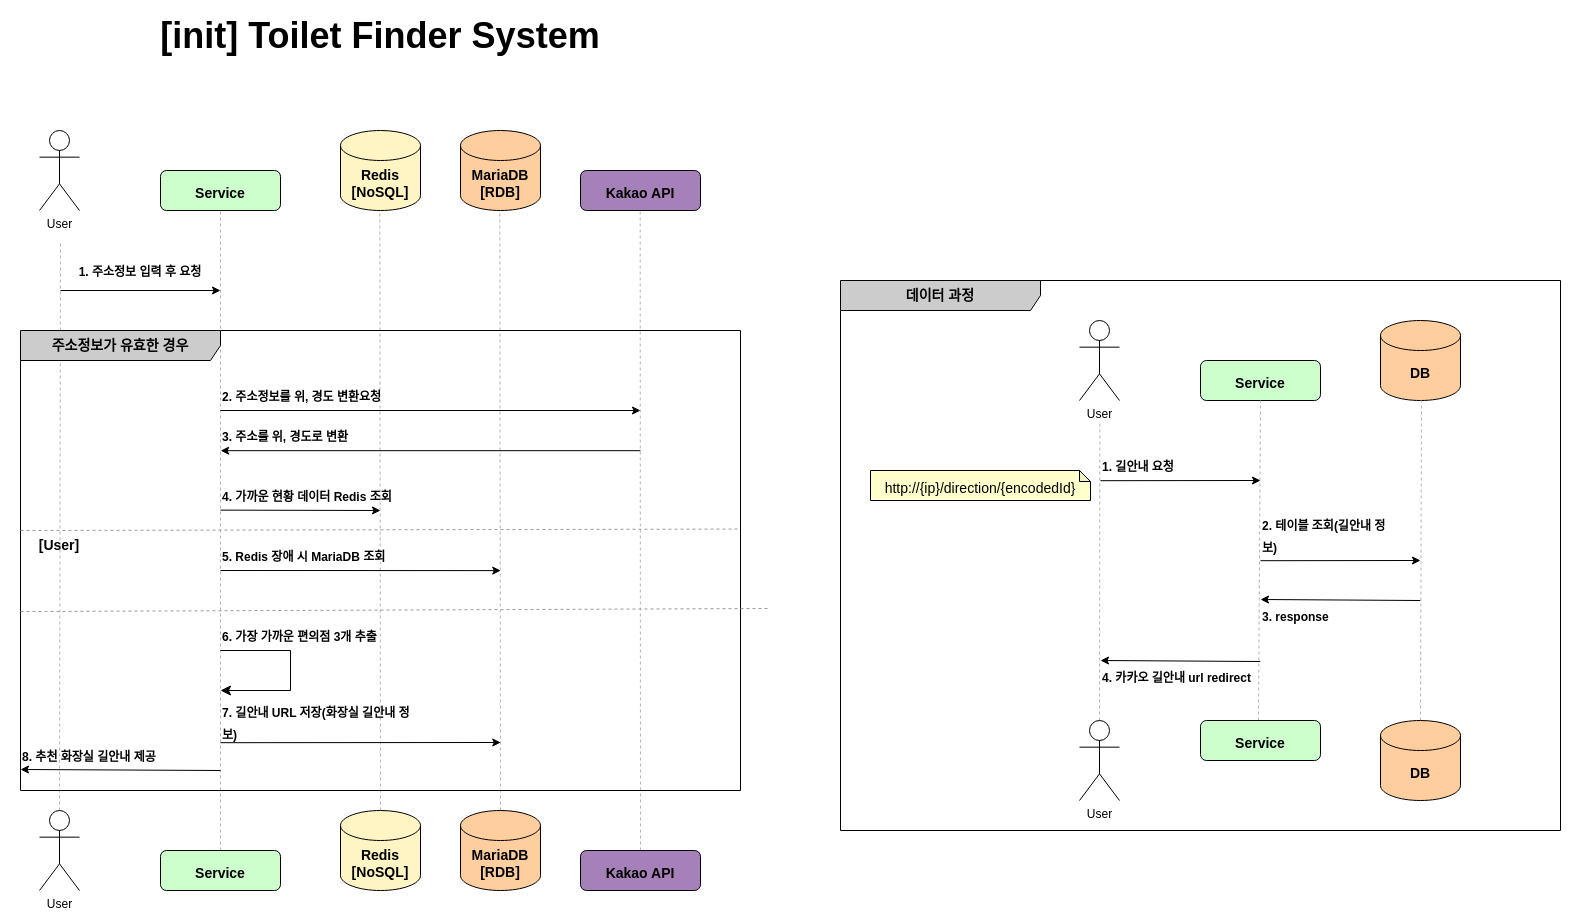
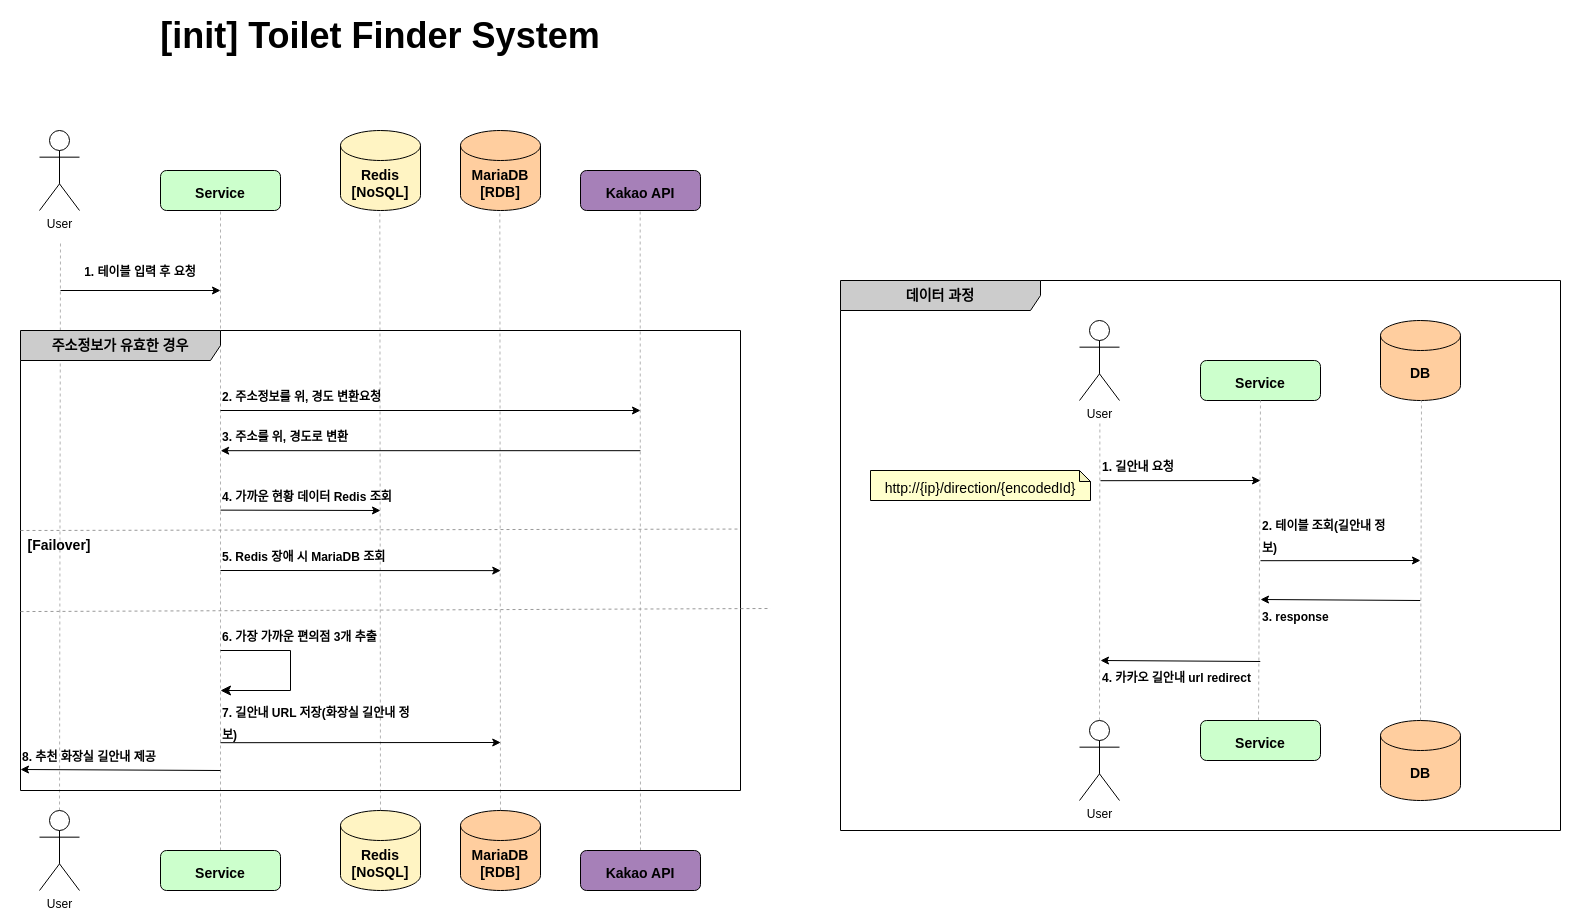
  <mxCell id="0" />
  <mxCell id="1" parent="0" />
  <mxCell id="2" value="User" style="shape=umlActor;verticalLabelPosition=bottom;verticalAlign=top;html=1;outlineConnect=0;" parent="1" vertex="1"><mxGeometry x="39" y="130" width="40" height="80" as="geometry" /></mxCell>
  <mxCell id="3" value="&lt;font style=&quot;font-size: 36px;&quot;&gt;&lt;b style=&quot;&quot;&gt;[init] Toilet&lt;/b&gt;&lt;/font&gt;&lt;b style=&quot;font-size: 36px; background-color: initial;&quot;&gt;&amp;nbsp;Finder System&lt;/b&gt;" style="text;html=1;strokeColor=none;fillColor=none;align=center;verticalAlign=middle;whiteSpace=wrap;rounded=0;" parent="1" vertex="1"><mxGeometry x="20" y="20" width="720" height="30" as="geometry" /></mxCell>
  <mxCell id="4" value="&lt;font style=&quot;font-size: 14px;&quot;&gt;&lt;b&gt;Service&lt;/b&gt;&lt;/font&gt;" style="rounded=1;whiteSpace=wrap;html=1;fontSize=24;fillColor=#CCFFCC;" parent="1" vertex="1"><mxGeometry x="160" y="170" width="120" height="40" as="geometry" /></mxCell>
  <mxCell id="5" value="" style="endArrow=none;dashed=1;html=1;rounded=0;fontSize=18;strokeColor=#B3B3B3;exitX=0.5;exitY=0;exitDx=0;exitDy=0;exitPerimeter=0;" parent="1" source="33" edge="1"><mxGeometry width="50" height="50" relative="1" as="geometry"><mxPoint x="60" y="690" as="sourcePoint" /><mxPoint x="60" y="240" as="targetPoint" /></mxGeometry></mxCell>
  <mxCell id="6" value="" style="endArrow=none;dashed=1;html=1;rounded=0;fontSize=18;strokeColor=#B3B3B3;exitX=0.5;exitY=0;exitDx=0;exitDy=0;" parent="1" source="34" edge="1"><mxGeometry width="50" height="50" relative="1" as="geometry"><mxPoint x="220" y="690" as="sourcePoint" /><mxPoint x="220" y="210" as="targetPoint" /></mxGeometry></mxCell>
  <mxCell id="7" value="" style="endArrow=classic;html=1;rounded=0;fontSize=18;" parent="1" edge="1"><mxGeometry width="50" height="50" relative="1" as="geometry"><mxPoint x="60" y="290" as="sourcePoint" /><mxPoint x="220" y="290" as="targetPoint" /></mxGeometry></mxCell>
- <mxCell id="8" value="&lt;font style=&quot;font-size: 12px;&quot;&gt;1. 주소정보 입력 후 요청&lt;/font&gt;" style="text;html=1;strokeColor=none;fillColor=none;align=center;verticalAlign=middle;whiteSpace=wrap;rounded=0;fontSize=18;fontStyle=1" parent="1" vertex="1"><mxGeometry x="60" y="255" width="160" height="30" as="geometry" /></mxCell>
+ <mxCell id="8" value="&lt;font style=&quot;font-size: 12px;&quot;&gt;1. 테이블 입력 후 요청&lt;/font&gt;" style="text;html=1;strokeColor=none;fillColor=none;align=center;verticalAlign=middle;whiteSpace=wrap;rounded=0;fontSize=18;fontStyle=1" parent="1" vertex="1"><mxGeometry x="60" y="255" width="160" height="30" as="geometry" /></mxCell>
  <mxCell id="9" value="&lt;font style=&quot;font-size: 14px;&quot;&gt;&lt;b&gt;Redis&lt;br&gt;[NoSQL]&lt;br&gt;&lt;/b&gt;&lt;/font&gt;" style="shape=cylinder3;whiteSpace=wrap;html=1;boundedLbl=1;backgroundOutline=1;size=15;fontSize=12;fillColor=#FFF4C3;" parent="1" vertex="1"><mxGeometry x="340" y="130" width="80" height="80" as="geometry" /></mxCell>
  <mxCell id="10" value="&lt;font style=&quot;font-size: 14px;&quot;&gt;&lt;b style=&quot;border-color: var(--border-color);&quot;&gt;MariaDB&lt;/b&gt;&lt;b&gt;&lt;br&gt;[RDB]&lt;br&gt;&lt;/b&gt;&lt;/font&gt;" style="shape=cylinder3;whiteSpace=wrap;html=1;boundedLbl=1;backgroundOutline=1;size=15;fontSize=12;fillColor=#FFCE9F;" parent="1" vertex="1"><mxGeometry x="460" y="130" width="80" height="80" as="geometry" /></mxCell>
  <mxCell id="11" value="" style="endArrow=none;dashed=1;html=1;rounded=0;fontSize=18;strokeColor=#B3B3B3;exitX=0.5;exitY=0;exitDx=0;exitDy=0;exitPerimeter=0;" parent="1" source="35" edge="1"><mxGeometry width="50" height="50" relative="1" as="geometry"><mxPoint x="379.33" y="690" as="sourcePoint" /><mxPoint x="379.33" y="210" as="targetPoint" /></mxGeometry></mxCell>
  <mxCell id="12" value="" style="endArrow=none;dashed=1;html=1;rounded=0;fontSize=18;strokeColor=#B3B3B3;exitX=0.5;exitY=0;exitDx=0;exitDy=0;exitPerimeter=0;" parent="1" source="36" edge="1"><mxGeometry width="50" height="50" relative="1" as="geometry"><mxPoint x="499.33" y="690" as="sourcePoint" /><mxPoint x="499.33" y="210" as="targetPoint" /></mxGeometry></mxCell>
  <mxCell id="13" value="&lt;font style=&quot;font-size: 14px;&quot;&gt;&lt;b&gt;Kakao API&lt;/b&gt;&lt;/font&gt;" style="rounded=1;whiteSpace=wrap;html=1;fontSize=24;fillColor=#A680B8;arcSize=15;" parent="1" vertex="1"><mxGeometry x="580" y="170" width="120" height="40" as="geometry" /></mxCell>
  <mxCell id="14" value="" style="endArrow=none;dashed=1;html=1;rounded=0;fontSize=18;strokeColor=#B3B3B3;exitX=0.5;exitY=0;exitDx=0;exitDy=0;" parent="1" source="37" edge="1"><mxGeometry width="50" height="50" relative="1" as="geometry"><mxPoint x="639.68" y="690" as="sourcePoint" /><mxPoint x="639.68" y="210" as="targetPoint" /></mxGeometry></mxCell>
  <mxCell id="15" value="&lt;b&gt;주소정보가 유효한 경우&lt;/b&gt;" style="shape=umlFrame;whiteSpace=wrap;html=1;fontSize=14;fillColor=#CCCCCC;width=200;height=30;" parent="1" vertex="1"><mxGeometry x="20" y="330" width="720" height="460" as="geometry" /></mxCell>
  <mxCell id="16" value="" style="endArrow=classic;html=1;rounded=0;fontSize=18;" parent="1" edge="1"><mxGeometry width="50" height="50" relative="1" as="geometry"><mxPoint x="220" y="410" as="sourcePoint" /><mxPoint x="640" y="410" as="targetPoint" /></mxGeometry></mxCell>
  <mxCell id="17" value="&lt;font style=&quot;font-size: 12px;&quot;&gt;2. 주소정보를 위, 경도 변환요청&lt;/font&gt;" style="text;html=1;strokeColor=none;fillColor=none;align=left;verticalAlign=middle;whiteSpace=wrap;rounded=0;fontSize=18;fontStyle=1" parent="1" vertex="1"><mxGeometry x="220" y="380" width="290" height="30" as="geometry" /></mxCell>
  <mxCell id="18" value="" style="endArrow=classic;html=1;rounded=0;fontSize=18;exitX=0.861;exitY=0.333;exitDx=0;exitDy=0;exitPerimeter=0;entryX=0.278;entryY=0.333;entryDx=0;entryDy=0;entryPerimeter=0;" parent="1" edge="1"><mxGeometry width="50" height="50" relative="1" as="geometry"><mxPoint x="639.92" y="450.18" as="sourcePoint" /><mxPoint x="220.16" y="450.18" as="targetPoint" /></mxGeometry></mxCell>
  <mxCell id="19" value="&lt;font style=&quot;font-size: 12px;&quot;&gt;3. 주소를 위, 경도로 변환&lt;/font&gt;" style="text;html=1;strokeColor=none;fillColor=none;align=left;verticalAlign=middle;whiteSpace=wrap;rounded=0;fontSize=18;fontStyle=1" parent="1" vertex="1"><mxGeometry x="220" y="420" width="290" height="30" as="geometry" /></mxCell>
  <mxCell id="20" value="" style="endArrow=none;dashed=1;html=1;rounded=0;strokeColor=#999999;fontSize=14;exitX=0;exitY=0.45;exitDx=0;exitDy=0;exitPerimeter=0;entryX=1;entryY=0.446;entryDx=0;entryDy=0;entryPerimeter=0;" parent="1" edge="1"><mxGeometry width="50" height="50" relative="1" as="geometry"><mxPoint x="20" y="530" as="sourcePoint" /><mxPoint x="740" y="528.56" as="targetPoint" /></mxGeometry></mxCell>
  <mxCell id="21" value="" style="endArrow=none;dashed=1;html=1;rounded=0;strokeColor=#999999;fontSize=14;exitX=0;exitY=0.45;exitDx=0;exitDy=0;exitPerimeter=0;entryX=1;entryY=0.446;entryDx=0;entryDy=0;entryPerimeter=0;" parent="1" edge="1"><mxGeometry width="50" height="50" relative="1" as="geometry"><mxPoint x="20" y="611.06" as="sourcePoint" /><mxPoint x="770" y="608" as="targetPoint" /></mxGeometry></mxCell>
- <mxCell id="22" value="&lt;b&gt;[User]&lt;/b&gt;" style="text;html=1;strokeColor=none;fillColor=none;align=center;verticalAlign=middle;whiteSpace=wrap;rounded=0;fontSize=14;" parent="1" vertex="1"><mxGeometry x="29" y="530" width="60" height="30" as="geometry" /></mxCell>
+ <mxCell id="22" value="&lt;b&gt;[Failover]&lt;/b&gt;" style="text;html=1;strokeColor=none;fillColor=none;align=center;verticalAlign=middle;whiteSpace=wrap;rounded=0;fontSize=14;" parent="1" vertex="1"><mxGeometry x="29" y="530" width="60" height="30" as="geometry" /></mxCell>
  <mxCell id="23" value="" style="endArrow=classic;html=1;rounded=0;fontSize=18;" parent="1" edge="1"><mxGeometry width="50" height="50" relative="1" as="geometry"><mxPoint x="220" y="509.63" as="sourcePoint" /><mxPoint x="380" y="510" as="targetPoint" /></mxGeometry></mxCell>
  <mxCell id="24" value="&lt;font style=&quot;font-size: 12px;&quot;&gt;4. 가까운 현황 데이터 Redis 조회&lt;/font&gt;" style="text;html=1;strokeColor=none;fillColor=none;align=left;verticalAlign=middle;whiteSpace=wrap;rounded=0;fontSize=18;fontStyle=1" parent="1" vertex="1"><mxGeometry x="220" y="480" width="200" height="30" as="geometry" /></mxCell>
  <mxCell id="25" value="" style="endArrow=classic;html=1;rounded=0;fontSize=18;entryX=0.667;entryY=0.522;entryDx=0;entryDy=0;entryPerimeter=0;" parent="1" target="15" edge="1"><mxGeometry width="50" height="50" relative="1" as="geometry"><mxPoint x="220" y="570" as="sourcePoint" /><mxPoint x="640" y="570" as="targetPoint" /></mxGeometry></mxCell>
  <mxCell id="26" value="&lt;font style=&quot;font-size: 12px;&quot;&gt;5. Redis 장애 시 MariaDB 조회&lt;/font&gt;" style="text;html=1;strokeColor=none;fillColor=none;align=left;verticalAlign=middle;whiteSpace=wrap;rounded=0;fontSize=18;fontStyle=1" parent="1" vertex="1"><mxGeometry x="220" y="540" width="200" height="30" as="geometry" /></mxCell>
  <mxCell id="27" value="" style="edgeStyle=segmentEdgeStyle;endArrow=classic;html=1;curved=0;rounded=0;endSize=8;startSize=8;strokeColor=#000000;fontSize=14;" parent="1" edge="1"><mxGeometry width="50" height="50" relative="1" as="geometry"><mxPoint x="220" y="650" as="sourcePoint" /><mxPoint x="220" y="690" as="targetPoint" /><Array as="points"><mxPoint x="290" y="650" /><mxPoint x="290" y="690" /></Array></mxGeometry></mxCell>
  <mxCell id="28" value="&lt;font style=&quot;font-size: 12px;&quot;&gt;6. 가장 가까운 편의점 3개 추출&lt;/font&gt;" style="text;html=1;strokeColor=none;fillColor=none;align=left;verticalAlign=middle;whiteSpace=wrap;rounded=0;fontSize=18;fontStyle=1" parent="1" vertex="1"><mxGeometry x="220" y="620" width="200" height="30" as="geometry" /></mxCell>
  <mxCell id="29" value="" style="endArrow=classic;html=1;rounded=0;fontSize=18;entryX=0.667;entryY=0.545;entryDx=0;entryDy=0;entryPerimeter=0;" parent="1" edge="1"><mxGeometry width="50" height="50" relative="1" as="geometry"><mxPoint x="220" y="742.2" as="sourcePoint" /><mxPoint x="500.24" y="742" as="targetPoint" /></mxGeometry></mxCell>
  <mxCell id="30" value="&lt;font style=&quot;font-size: 12px;&quot;&gt;7. 길안내 URL 저장(화장실 길안내 정보)&lt;/font&gt;" style="text;html=1;strokeColor=none;fillColor=none;align=left;verticalAlign=middle;whiteSpace=wrap;rounded=0;fontSize=18;fontStyle=1" parent="1" vertex="1"><mxGeometry x="220" y="707" width="200" height="30" as="geometry" /></mxCell>
  <mxCell id="31" value="" style="endArrow=classic;html=1;rounded=0;fontSize=18;exitX=0.861;exitY=0.333;exitDx=0;exitDy=0;exitPerimeter=0;" parent="1" edge="1"><mxGeometry width="50" height="50" relative="1" as="geometry"><mxPoint x="220" y="770" as="sourcePoint" /><mxPoint x="20" y="769" as="targetPoint" /></mxGeometry></mxCell>
  <mxCell id="32" value="&lt;font style=&quot;font-size: 12px;&quot;&gt;8. 추천 화장실 길안내 제공&lt;/font&gt;" style="text;html=1;strokeColor=none;fillColor=none;align=left;verticalAlign=middle;whiteSpace=wrap;rounded=0;fontSize=18;fontStyle=1" parent="1" vertex="1"><mxGeometry x="20" y="740" width="200" height="30" as="geometry" /></mxCell>
  <mxCell id="33" value="User" style="shape=umlActor;verticalLabelPosition=bottom;verticalAlign=top;html=1;outlineConnect=0;" parent="1" vertex="1"><mxGeometry x="39" y="810" width="40" height="80" as="geometry" /></mxCell>
  <mxCell id="34" value="&lt;font style=&quot;font-size: 14px;&quot;&gt;&lt;b&gt;Service&lt;/b&gt;&lt;/font&gt;" style="rounded=1;whiteSpace=wrap;html=1;fontSize=24;fillColor=#CCFFCC;" parent="1" vertex="1"><mxGeometry x="160" y="850" width="120" height="40" as="geometry" /></mxCell>
  <mxCell id="35" value="&lt;font style=&quot;font-size: 14px;&quot;&gt;&lt;b&gt;Redis&lt;br&gt;[NoSQL]&lt;br&gt;&lt;/b&gt;&lt;/font&gt;" style="shape=cylinder3;whiteSpace=wrap;html=1;boundedLbl=1;backgroundOutline=1;size=15;fontSize=12;fillColor=#FFF4C3;" parent="1" vertex="1"><mxGeometry x="340" y="810" width="80" height="80" as="geometry" /></mxCell>
  <mxCell id="36" value="&lt;font style=&quot;font-size: 14px;&quot;&gt;&lt;b&gt;MariaDB&lt;br&gt;[RDB]&lt;br&gt;&lt;/b&gt;&lt;/font&gt;" style="shape=cylinder3;whiteSpace=wrap;html=1;boundedLbl=1;backgroundOutline=1;size=15;fontSize=12;fillColor=#FFCE9F;" parent="1" vertex="1"><mxGeometry x="460" y="810" width="80" height="80" as="geometry" /></mxCell>
  <mxCell id="37" value="&lt;font style=&quot;font-size: 14px;&quot;&gt;&lt;b&gt;Kakao API&lt;/b&gt;&lt;/font&gt;" style="rounded=1;whiteSpace=wrap;html=1;fontSize=24;fillColor=#A680B8;arcSize=15;" parent="1" vertex="1"><mxGeometry x="580" y="850" width="120" height="40" as="geometry" /></mxCell>
  <mxCell id="38" value="User" style="shape=umlActor;verticalLabelPosition=bottom;verticalAlign=top;html=1;outlineConnect=0;" parent="1" vertex="1"><mxGeometry x="1079" y="320" width="40" height="80" as="geometry" /></mxCell>
  <mxCell id="39" value="&lt;font style=&quot;font-size: 14px;&quot;&gt;&lt;b&gt;Service&lt;/b&gt;&lt;/font&gt;" style="rounded=1;whiteSpace=wrap;html=1;fontSize=24;fillColor=#CCFFCC;" parent="1" vertex="1"><mxGeometry x="1200" y="360" width="120" height="40" as="geometry" /></mxCell>
  <mxCell id="40" value="" style="endArrow=none;dashed=1;html=1;rounded=0;fontSize=18;strokeColor=#B3B3B3;" parent="1" edge="1"><mxGeometry width="50" height="50" relative="1" as="geometry"><mxPoint x="1099" y="720" as="sourcePoint" /><mxPoint x="1099.38" y="420" as="targetPoint" /></mxGeometry></mxCell>
  <mxCell id="41" value="" style="endArrow=none;dashed=1;html=1;rounded=0;fontSize=18;strokeColor=#B3B3B3;" parent="1" edge="1"><mxGeometry width="50" height="50" relative="1" as="geometry"><mxPoint x="1258" y="720" as="sourcePoint" /><mxPoint x="1260" y="400" as="targetPoint" /></mxGeometry></mxCell>
  <mxCell id="42" value="&lt;font style=&quot;font-size: 14px;&quot;&gt;&lt;b&gt;DB&lt;br&gt;&lt;/b&gt;&lt;/font&gt;" style="shape=cylinder3;whiteSpace=wrap;html=1;boundedLbl=1;backgroundOutline=1;size=15;fontSize=12;fillColor=#FFCE9F;" parent="1" vertex="1"><mxGeometry x="1380" y="320" width="80" height="80" as="geometry" /></mxCell>
  <mxCell id="43" value="" style="endArrow=none;dashed=1;html=1;rounded=0;fontSize=18;strokeColor=#B3B3B3;exitX=0.5;exitY=0;exitDx=0;exitDy=0;exitPerimeter=0;" parent="1" source="51" edge="1"><mxGeometry width="50" height="50" relative="1" as="geometry"><mxPoint x="1418" y="710" as="sourcePoint" /><mxPoint x="1421" y="400" as="targetPoint" /></mxGeometry></mxCell>
  <mxCell id="44" value="" style="endArrow=classic;html=1;rounded=0;fontSize=18;" parent="1" edge="1"><mxGeometry width="50" height="50" relative="1" as="geometry"><mxPoint x="1100" y="480.2" as="sourcePoint" /><mxPoint x="1260" y="480" as="targetPoint" /></mxGeometry></mxCell>
  <mxCell id="45" value="&lt;font style=&quot;font-size: 12px;&quot;&gt;1. 길안내 요청&lt;/font&gt;" style="text;html=1;strokeColor=none;fillColor=none;align=left;verticalAlign=middle;whiteSpace=wrap;rounded=0;fontSize=18;fontStyle=1" parent="1" vertex="1"><mxGeometry x="1100" y="450" width="140" height="30" as="geometry" /></mxCell>
  <mxCell id="46" value="&lt;font style=&quot;font-size: 14px;&quot;&gt;http://{ip}/direction/{encodedId}&lt;/font&gt;" style="shape=note;whiteSpace=wrap;html=1;backgroundOutline=1;darkOpacity=0.05;fontSize=24;fillColor=#FFFFCC;size=11;" parent="1" vertex="1"><mxGeometry x="870" y="470" width="220" height="30" as="geometry" /></mxCell>
  <mxCell id="47" value="" style="endArrow=classic;html=1;rounded=0;fontSize=18;" parent="1" edge="1"><mxGeometry width="50" height="50" relative="1" as="geometry"><mxPoint x="1260" y="560.2" as="sourcePoint" /><mxPoint x="1420" y="560" as="targetPoint" /></mxGeometry></mxCell>
  <mxCell id="48" value="&lt;font style=&quot;font-size: 12px;&quot;&gt;2. 테이블 조회(길안내 정보)&lt;/font&gt;" style="text;html=1;strokeColor=none;fillColor=none;align=left;verticalAlign=middle;whiteSpace=wrap;rounded=0;fontSize=18;fontStyle=1" parent="1" vertex="1"><mxGeometry x="1260" y="520" width="140" height="30" as="geometry" /></mxCell>
  <mxCell id="49" value="" style="endArrow=classic;html=1;rounded=0;fontSize=18;exitX=0.861;exitY=0.333;exitDx=0;exitDy=0;exitPerimeter=0;" parent="1" edge="1"><mxGeometry width="50" height="50" relative="1" as="geometry"><mxPoint x="1419.76" y="600" as="sourcePoint" /><mxPoint x="1260" y="599" as="targetPoint" /></mxGeometry></mxCell>
  <mxCell id="50" value="&lt;font style=&quot;font-size: 14px;&quot;&gt;&lt;b&gt;Service&lt;/b&gt;&lt;/font&gt;" style="rounded=1;whiteSpace=wrap;html=1;fontSize=24;fillColor=#CCFFCC;" parent="1" vertex="1"><mxGeometry x="1200" y="720" width="120" height="40" as="geometry" /></mxCell>
  <mxCell id="51" value="&lt;font style=&quot;font-size: 14px;&quot;&gt;&lt;b&gt;DB&lt;br&gt;&lt;/b&gt;&lt;/font&gt;" style="shape=cylinder3;whiteSpace=wrap;html=1;boundedLbl=1;backgroundOutline=1;size=15;fontSize=12;fillColor=#FFCE9F;" parent="1" vertex="1"><mxGeometry x="1380" y="720" width="80" height="80" as="geometry" /></mxCell>
  <mxCell id="52" value="User" style="shape=umlActor;verticalLabelPosition=bottom;verticalAlign=top;html=1;outlineConnect=0;" parent="1" vertex="1"><mxGeometry x="1079" y="720" width="40" height="80" as="geometry" /></mxCell>
  <mxCell id="53" value="&lt;font style=&quot;font-size: 12px;&quot;&gt;3. response&lt;/font&gt;" style="text;html=1;strokeColor=none;fillColor=none;align=left;verticalAlign=middle;whiteSpace=wrap;rounded=0;fontSize=18;fontStyle=1" parent="1" vertex="1"><mxGeometry x="1260" y="600" width="140" height="30" as="geometry" /></mxCell>
  <mxCell id="54" value="" style="endArrow=classic;html=1;rounded=0;fontSize=18;exitX=0.861;exitY=0.333;exitDx=0;exitDy=0;exitPerimeter=0;" parent="1" edge="1"><mxGeometry width="50" height="50" relative="1" as="geometry"><mxPoint x="1259.76" y="661" as="sourcePoint" /><mxPoint x="1100" y="660" as="targetPoint" /></mxGeometry></mxCell>
  <mxCell id="55" value="&lt;font style=&quot;font-size: 12px;&quot;&gt;4. 카카오 길안내 url redirect&lt;/font&gt;" style="text;html=1;strokeColor=none;fillColor=none;align=left;verticalAlign=middle;whiteSpace=wrap;rounded=0;fontSize=18;fontStyle=1" parent="1" vertex="1"><mxGeometry x="1100" y="661" width="180" height="30" as="geometry" /></mxCell>
  <mxCell id="56" value="&lt;b&gt;데이터 과정&lt;/b&gt;" style="shape=umlFrame;whiteSpace=wrap;html=1;fontSize=14;fillColor=#CCCCCC;width=200;height=30;" parent="1" vertex="1"><mxGeometry x="840" y="280" width="720" height="550" as="geometry" /></mxCell>
